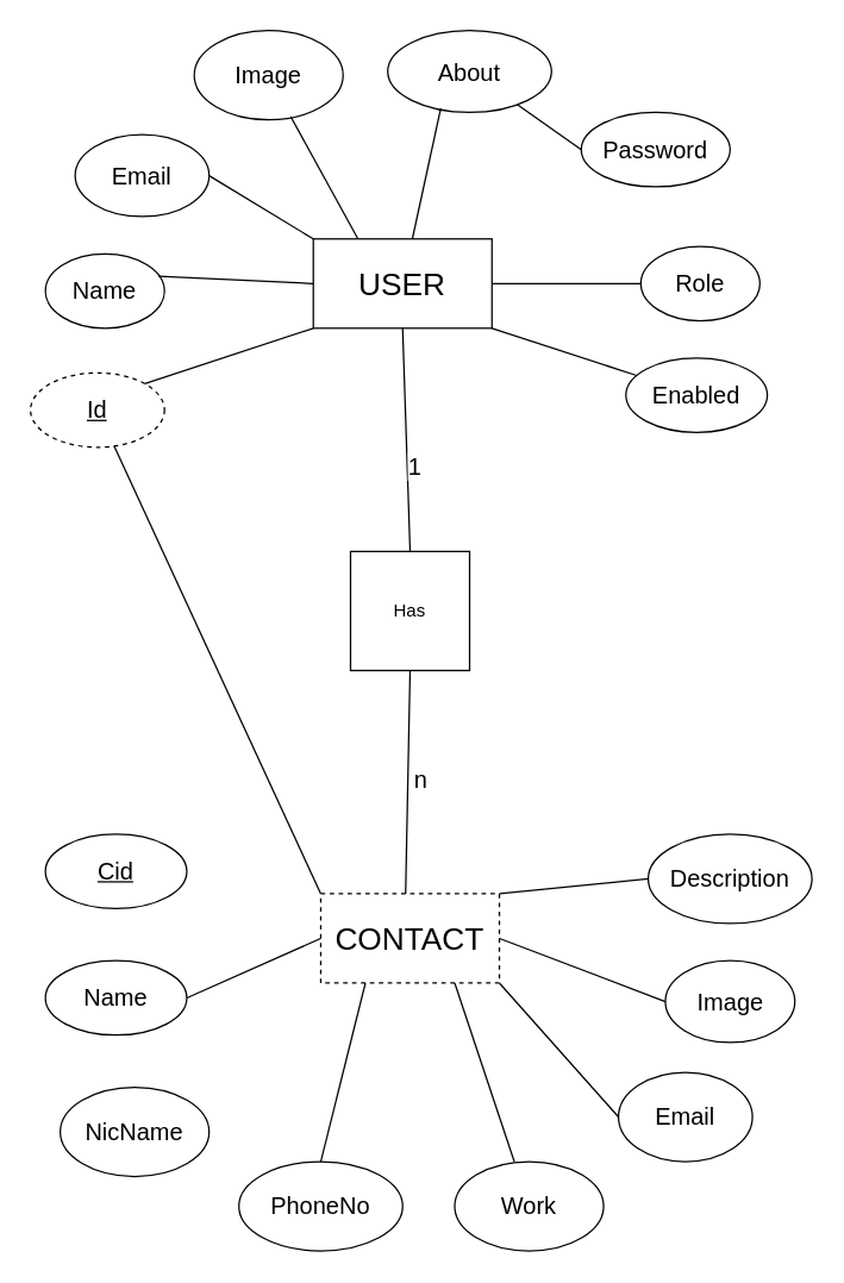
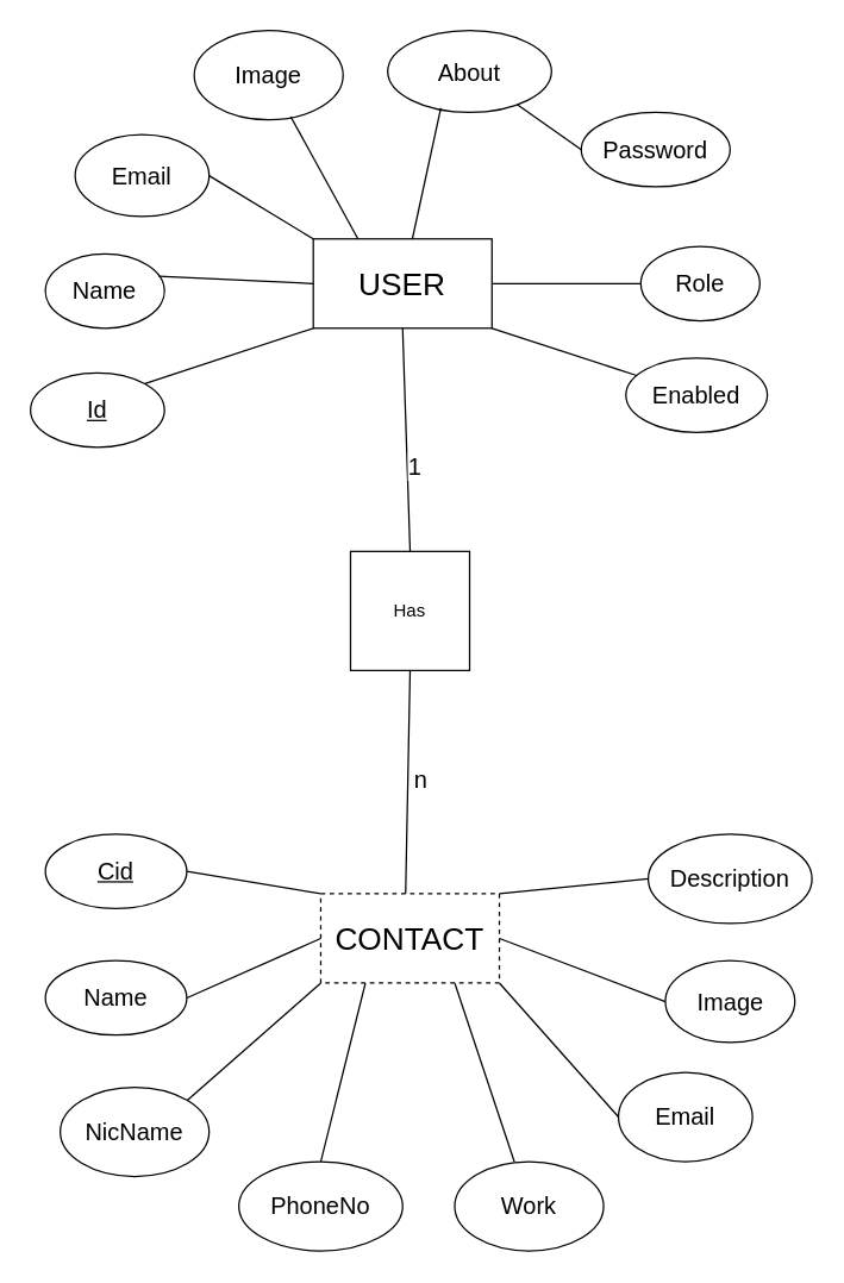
  <mxCell id="0" />
  <mxCell id="1" parent="0" />
  <mxCell id="2" value="&lt;font style=&quot;font-size: 21px;&quot;&gt;USER&lt;/font&gt;" style="rounded=0;whiteSpace=wrap;html=1;" vertex="1" parent="1"><mxGeometry x="210" y="160" width="120" height="60" as="geometry" /></mxCell>
  <mxCell id="3" value="&lt;font style=&quot;font-size: 21px;&quot;&gt;CONTACT&lt;/font&gt;" style="rounded=0;whiteSpace=wrap;html=1;dashed=1;" vertex="1" parent="1"><mxGeometry x="215" y="600" width="120" height="60" as="geometry" /></mxCell>
- <mxCell id="4" value="&lt;font style=&quot;font-size: 16px;&quot;&gt;&lt;u&gt;Id&lt;/u&gt;&lt;/font&gt;" style="ellipse;whiteSpace=wrap;html=1;dashed=1;" vertex="1" parent="1"><mxGeometry x="20" y="250" width="90" height="50" as="geometry" /></mxCell>
+ <mxCell id="4" value="&lt;font style=&quot;font-size: 16px;&quot;&gt;&lt;u&gt;Id&lt;/u&gt;&lt;/font&gt;" style="ellipse;whiteSpace=wrap;html=1;" vertex="1" parent="1"><mxGeometry x="20" y="250" width="90" height="50" as="geometry" /></mxCell>
  <mxCell id="5" value="&lt;font style=&quot;font-size: 16px;&quot;&gt;Name&lt;/font&gt;" style="ellipse;whiteSpace=wrap;html=1;" vertex="1" parent="1"><mxGeometry x="30" y="170" width="80" height="50" as="geometry" /></mxCell>
  <mxCell id="6" value="&lt;font style=&quot;font-size: 16px;&quot;&gt;Email&lt;/font&gt;" style="ellipse;whiteSpace=wrap;html=1;" vertex="1" parent="1"><mxGeometry x="50" y="90" width="90" height="55" as="geometry" /></mxCell>
  <mxCell id="7" value="&lt;font style=&quot;font-size: 16px;&quot;&gt;Password&lt;/font&gt;" style="ellipse;whiteSpace=wrap;html=1;" vertex="1" parent="1"><mxGeometry x="390" y="75" width="100" height="50" as="geometry" /></mxCell>
  <mxCell id="8" value="&lt;font style=&quot;font-size: 16px;&quot;&gt;Image&lt;/font&gt;" style="ellipse;whiteSpace=wrap;html=1;" vertex="1" parent="1"><mxGeometry x="130" y="20" width="100" height="60" as="geometry" /></mxCell>
  <mxCell id="9" value="&lt;font style=&quot;font-size: 16px;&quot;&gt;About&lt;/font&gt;" style="ellipse;whiteSpace=wrap;html=1;" vertex="1" parent="1"><mxGeometry x="260" y="20" width="110" height="55" as="geometry" /></mxCell>
  <mxCell id="10" value="&lt;font style=&quot;font-size: 16px;&quot;&gt;Role&lt;/font&gt;" style="ellipse;whiteSpace=wrap;html=1;" vertex="1" parent="1"><mxGeometry x="430" y="165" width="80" height="50" as="geometry" /></mxCell>
  <mxCell id="11" value="&lt;font style=&quot;font-size: 16px;&quot;&gt;Enabled&lt;/font&gt;" style="ellipse;whiteSpace=wrap;html=1;" vertex="1" parent="1"><mxGeometry x="420" y="240" width="95" height="50" as="geometry" /></mxCell>
  <mxCell id="12" value="" style="endArrow=none;html=1;rounded=0;exitX=0.95;exitY=0.3;exitDx=0;exitDy=0;exitPerimeter=0;entryX=0;entryY=0.5;entryDx=0;entryDy=0;" edge="1" parent="1" source="5" target="2"><mxGeometry width="50" height="50" relative="1" as="geometry"><mxPoint x="410" y="160" as="sourcePoint" /><mxPoint x="190" y="170" as="targetPoint" /></mxGeometry></mxCell>
  <mxCell id="13" value="" style="endArrow=none;html=1;rounded=0;exitX=0.25;exitY=0;exitDx=0;exitDy=0;entryX=0.648;entryY=0.963;entryDx=0;entryDy=0;entryPerimeter=0;" edge="1" parent="1" source="2" target="8"><mxGeometry width="50" height="50" relative="1" as="geometry"><mxPoint x="121" y="195" as="sourcePoint" /><mxPoint x="200" y="180" as="targetPoint" /></mxGeometry></mxCell>
  <mxCell id="14" value="" style="endArrow=none;html=1;rounded=0;exitX=0;exitY=0;exitDx=0;exitDy=0;entryX=1;entryY=0.5;entryDx=0;entryDy=0;" edge="1" parent="1" source="2" target="6"><mxGeometry width="50" height="50" relative="1" as="geometry"><mxPoint x="230" y="150" as="sourcePoint" /><mxPoint x="205" y="88" as="targetPoint" /></mxGeometry></mxCell>
  <mxCell id="15" value="" style="endArrow=none;html=1;rounded=0;exitX=1;exitY=0;exitDx=0;exitDy=0;entryX=0;entryY=1;entryDx=0;entryDy=0;" edge="1" parent="1" source="4" target="2"><mxGeometry width="50" height="50" relative="1" as="geometry"><mxPoint x="121" y="195" as="sourcePoint" /><mxPoint x="200" y="180" as="targetPoint" /></mxGeometry></mxCell>
  <mxCell id="16" value="" style="endArrow=none;html=1;rounded=0;exitX=0.324;exitY=0.949;exitDx=0;exitDy=0;exitPerimeter=0;" edge="1" parent="1" source="9" target="2"><mxGeometry width="50" height="50" relative="1" as="geometry"><mxPoint x="121" y="195" as="sourcePoint" /><mxPoint x="200" y="180" as="targetPoint" /></mxGeometry></mxCell>
  <mxCell id="17" value="" style="endArrow=none;html=1;rounded=0;exitX=0;exitY=0.5;exitDx=0;exitDy=0;" edge="1" parent="1" source="7" target="9"><mxGeometry width="50" height="50" relative="1" as="geometry"><mxPoint x="306" y="82" as="sourcePoint" /><mxPoint x="330" y="150" as="targetPoint" /></mxGeometry></mxCell>
  <mxCell id="18" value="" style="endArrow=none;html=1;rounded=0;entryX=1;entryY=0.5;entryDx=0;entryDy=0;" edge="1" parent="1" source="10" target="2"><mxGeometry width="50" height="50" relative="1" as="geometry"><mxPoint x="380" y="125" as="sourcePoint" /><mxPoint x="320" y="150" as="targetPoint" /></mxGeometry></mxCell>
  <mxCell id="19" value="" style="endArrow=none;html=1;rounded=0;entryX=1;entryY=1;entryDx=0;entryDy=0;" edge="1" parent="1" source="11" target="2"><mxGeometry width="50" height="50" relative="1" as="geometry"><mxPoint x="115" y="268" as="sourcePoint" /><mxPoint x="200" y="210" as="targetPoint" /></mxGeometry></mxCell>
  <mxCell id="20" value="&lt;font style=&quot;font-size: 16px;&quot;&gt;&lt;u&gt;Cid&lt;/u&gt;&lt;/font&gt;" style="ellipse;whiteSpace=wrap;html=1;" vertex="1" parent="1"><mxGeometry x="30" y="560" width="95" height="50" as="geometry" /></mxCell>
  <mxCell id="21" value="&lt;font style=&quot;font-size: 16px;&quot;&gt;Name&lt;/font&gt;" style="ellipse;whiteSpace=wrap;html=1;" vertex="1" parent="1"><mxGeometry x="30" y="645" width="95" height="50" as="geometry" /></mxCell>
  <mxCell id="22" value="&lt;font style=&quot;font-size: 16px;&quot;&gt;NicName&lt;/font&gt;" style="ellipse;whiteSpace=wrap;html=1;" vertex="1" parent="1"><mxGeometry x="40" y="730" width="100" height="60" as="geometry" /></mxCell>
  <mxCell id="23" value="&lt;font style=&quot;font-size: 16px;&quot;&gt;Work&lt;/font&gt;" style="ellipse;whiteSpace=wrap;html=1;" vertex="1" parent="1"><mxGeometry x="305" y="780" width="100" height="60" as="geometry" /></mxCell>
  <mxCell id="24" value="&lt;font style=&quot;font-size: 16px;&quot;&gt;Email&lt;/font&gt;" style="ellipse;whiteSpace=wrap;html=1;" vertex="1" parent="1"><mxGeometry x="415" y="720" width="90" height="60" as="geometry" /></mxCell>
  <mxCell id="25" value="&lt;font style=&quot;font-size: 16px;&quot;&gt;Image&lt;/font&gt;" style="ellipse;whiteSpace=wrap;html=1;" vertex="1" parent="1"><mxGeometry x="446.5" y="645" width="87" height="55" as="geometry" /></mxCell>
  <mxCell id="26" value="&lt;font style=&quot;font-size: 16px;&quot;&gt;Description&lt;/font&gt;" style="ellipse;whiteSpace=wrap;html=1;" vertex="1" parent="1"><mxGeometry x="435" y="560" width="110" height="60" as="geometry" /></mxCell>
  <mxCell id="27" value="&lt;font style=&quot;font-size: 16px;&quot;&gt;PhoneNo&lt;/font&gt;" style="ellipse;whiteSpace=wrap;html=1;" vertex="1" parent="1"><mxGeometry x="160" y="780" width="110" height="60" as="geometry" /></mxCell>
  <mxCell id="28" value="" style="endArrow=none;html=1;rounded=0;exitX=1;exitY=0;exitDx=0;exitDy=0;entryX=0;entryY=0.5;entryDx=0;entryDy=0;" edge="1" parent="1" source="3" target="26"><mxGeometry width="50" height="50" relative="1" as="geometry"><mxPoint x="475" y="550" as="sourcePoint" /><mxPoint x="525" y="500" as="targetPoint" /></mxGeometry></mxCell>
  <mxCell id="29" value="" style="endArrow=none;html=1;rounded=0;entryX=0;entryY=0.5;entryDx=0;entryDy=0;exitX=1;exitY=0.5;exitDx=0;exitDy=0;" edge="1" parent="1" source="3" target="25"><mxGeometry width="50" height="50" relative="1" as="geometry"><mxPoint x="335" y="650" as="sourcePoint" /><mxPoint x="465" y="590" as="targetPoint" /></mxGeometry></mxCell>
  <mxCell id="30" value="" style="endArrow=none;html=1;rounded=0;entryX=0;entryY=0.5;entryDx=0;entryDy=0;exitX=1;exitY=1;exitDx=0;exitDy=0;" edge="1" parent="1" source="3" target="24"><mxGeometry width="50" height="50" relative="1" as="geometry"><mxPoint x="340" y="670" as="sourcePoint" /><mxPoint x="455" y="675" as="targetPoint" /></mxGeometry></mxCell>
  <mxCell id="31" value="" style="endArrow=none;html=1;rounded=0;exitX=0.75;exitY=1;exitDx=0;exitDy=0;" edge="1" parent="1" source="3"><mxGeometry width="50" height="50" relative="1" as="geometry"><mxPoint x="340" y="700" as="sourcePoint" /><mxPoint x="345" y="780" as="targetPoint" /></mxGeometry></mxCell>
  <mxCell id="32" value="" style="endArrow=none;html=1;rounded=0;entryX=0.5;entryY=0;entryDx=0;entryDy=0;exitX=0.25;exitY=1;exitDx=0;exitDy=0;" edge="1" parent="1" source="3" target="27"><mxGeometry width="50" height="50" relative="1" as="geometry"><mxPoint x="270" y="690" as="sourcePoint" /><mxPoint x="355" y="790" as="targetPoint" /></mxGeometry></mxCell>
+ <mxCell id="33" value="" style="endArrow=none;html=1;rounded=0;entryX=1;entryY=0;entryDx=0;entryDy=0;exitX=0;exitY=1;exitDx=0;exitDy=0;" edge="1" parent="1" source="3" target="22"><mxGeometry width="50" height="50" relative="1" as="geometry"><mxPoint x="250" y="700" as="sourcePoint" /><mxPoint x="225" y="790" as="targetPoint" /></mxGeometry></mxCell>
  <mxCell id="34" value="" style="endArrow=none;html=1;rounded=0;entryX=1;entryY=0.5;entryDx=0;entryDy=0;exitX=0;exitY=0.5;exitDx=0;exitDy=0;" edge="1" parent="1" source="3" target="21"><mxGeometry width="50" height="50" relative="1" as="geometry"><mxPoint x="220" y="700" as="sourcePoint" /><mxPoint x="135" y="749" as="targetPoint" /></mxGeometry></mxCell>
- <mxCell id="35" value="" style="endArrow=none;html=1;rounded=0;exitX=0;exitY=0;exitDx=0;exitDy=0;" edge="1" parent="1" source="3" target="4"><mxGeometry width="50" height="50" relative="1" as="geometry"><mxPoint x="220" y="670" as="sourcePoint" /><mxPoint x="135" y="680" as="targetPoint" /></mxGeometry></mxCell>
+ <mxCell id="35" value="" style="endArrow=none;html=1;rounded=0;entryX=1;entryY=0.5;entryDx=0;entryDy=0;exitX=0;exitY=0;exitDx=0;exitDy=0;" edge="1" parent="1" source="3" target="20"><mxGeometry width="50" height="50" relative="1" as="geometry"><mxPoint x="220" y="670" as="sourcePoint" /><mxPoint x="135" y="680" as="targetPoint" /></mxGeometry></mxCell>
  <mxCell id="36" value="Has" style="whiteSpace=wrap;html=1;rounded=0;" vertex="1" parent="1"><mxGeometry x="235" y="370" width="80" height="80" as="geometry" /></mxCell>
  <mxCell id="37" value="" style="endArrow=none;html=1;rounded=0;exitX=0.5;exitY=0;exitDx=0;exitDy=0;entryX=0.5;entryY=1;entryDx=0;entryDy=0;" edge="1" parent="1" source="36" target="2"><mxGeometry width="50" height="50" relative="1" as="geometry"><mxPoint x="472" y="410" as="sourcePoint" /><mxPoint x="522" y="360" as="targetPoint" /></mxGeometry></mxCell>
  <mxCell id="38" value="&lt;font style=&quot;font-size: 16px;&quot;&gt;1&lt;/font&gt;" style="edgeLabel;html=1;align=center;verticalAlign=middle;resizable=0;points=[];" vertex="1" connectable="0" parent="37"><mxGeometry x="-0.242" y="-4" relative="1" as="geometry"><mxPoint as="offset" /></mxGeometry></mxCell>
  <mxCell id="39" value="" style="endArrow=none;html=1;rounded=0;exitX=0.5;exitY=1;exitDx=0;exitDy=0;entryX=0.475;entryY=0;entryDx=0;entryDy=0;entryPerimeter=0;" edge="1" parent="1" source="36" target="3"><mxGeometry width="50" height="50" relative="1" as="geometry"><mxPoint x="277" y="380" as="sourcePoint" /><mxPoint x="267" y="590" as="targetPoint" /></mxGeometry></mxCell>
  <mxCell id="40" value="&lt;font style=&quot;font-size: 16px;&quot;&gt;n&lt;/font&gt;" style="text;html=1;align=center;verticalAlign=middle;resizable=0;points=[];autosize=1;strokeColor=none;fillColor=none;" vertex="1" parent="1"><mxGeometry x="267" y="508" width="30" height="30" as="geometry" /></mxCell>
